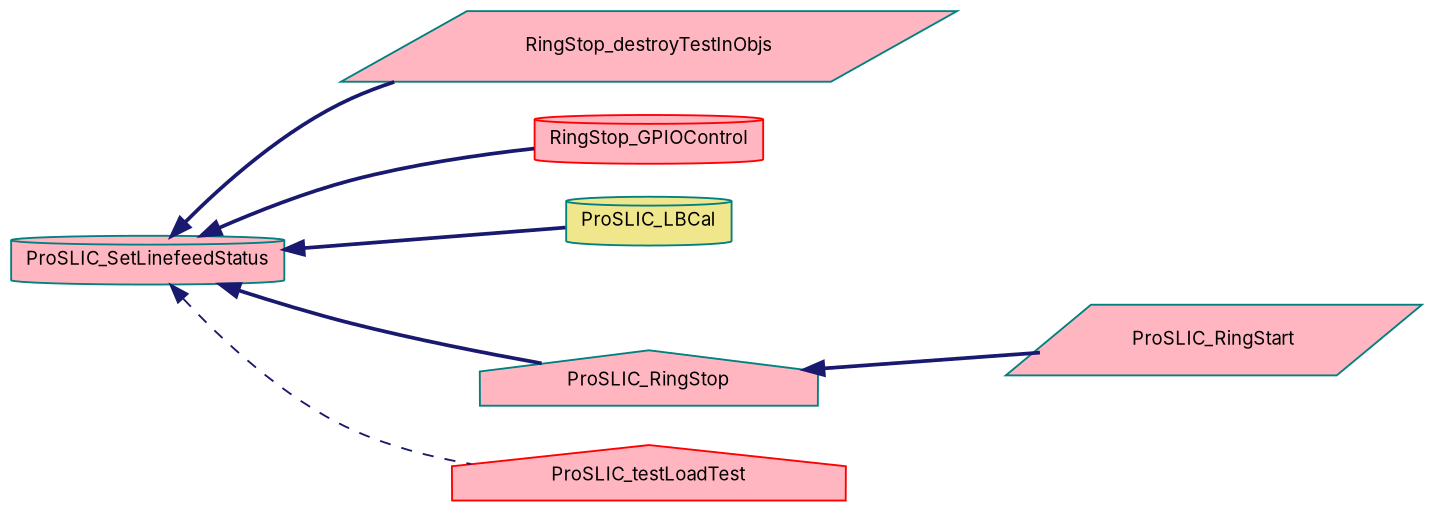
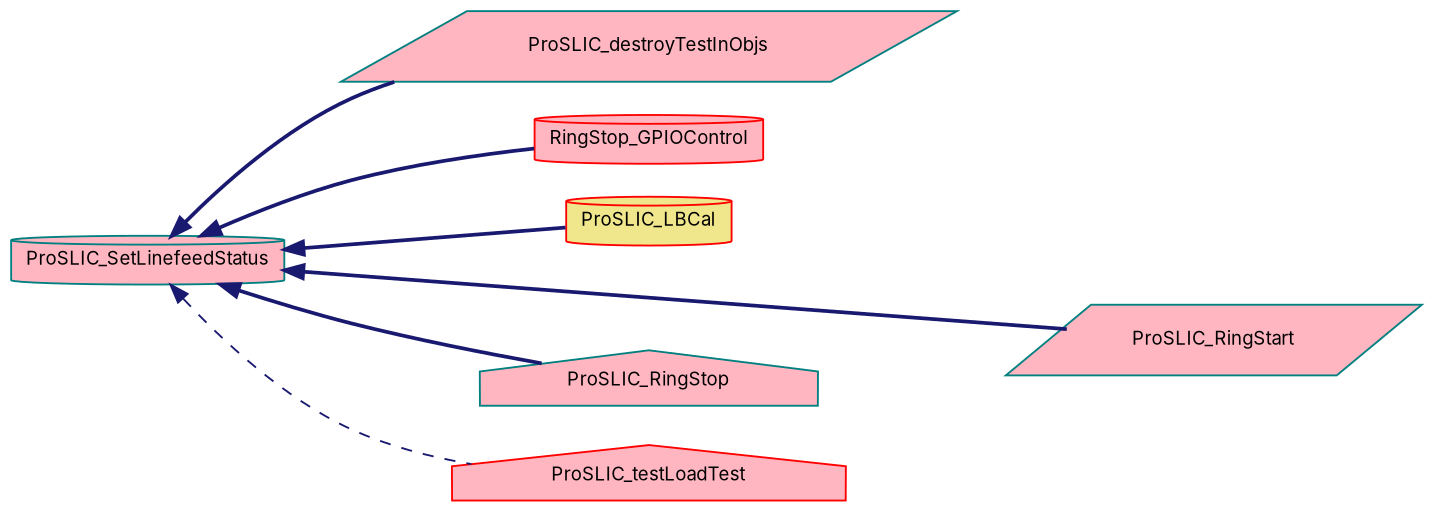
  digraph {
    fontname=Inter
    rankdir=LR
    node [color=teal fillcolor=lightpink fontname=Inter fontsize=10 shape=cylinder style=filled]
    edge [color=midnightblue dir=back fontname=Inter fontsize=10 labelfontname=Helvetica labelfontsize=10 style=bold]
    n1 [fontcolor=black height=0.2 label=ProSLIC_SetLinefeedStatus width=0.4]
-   n2 [height=0.2 label=RingStop_destroyTestInObjs shape=parallelogram width=0.4]
+   n2 [height=0.2 label=ProSLIC_destroyTestInObjs shape=parallelogram width=0.4]
    n3 [color=red height=0.2 label=RingStop_GPIOControl width=0.4]
-   n4 [fillcolor=khaki height=0.2 label=ProSLIC_LBCal width=0.4]
+   n4 [color=red fillcolor=khaki height=0.2 label=ProSLIC_LBCal width=0.4]
    n5 [height=0.2 label=ProSLIC_RingStart shape=parallelogram width=0.4]
    n6 [height=0.2 label=ProSLIC_RingStop shape=house width=0.4]
    n7 [color=red height=0.2 label=ProSLIC_testLoadTest shape=house width=0.4]
    n1 -> n2
    n1 -> n3
    n1 -> n4
-   n6 -> n5
+   n1 -> n5
    n1 -> n6
    n1 -> n7 [style=dashed]
  }
